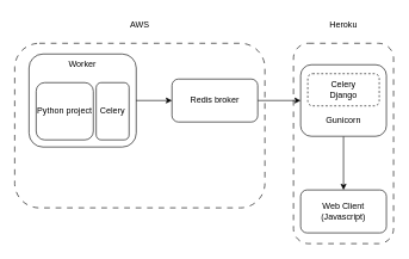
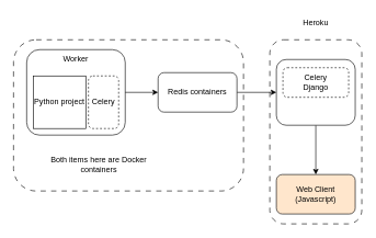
  <mxCell id="0" />
  <mxCell id="1" parent="0" />
  <mxCell id="2" value="" style="rounded=1;whiteSpace=wrap;html=1;dashed=1;dashPattern=8 8;fillColor=none;" vertex="1" parent="1"><mxGeometry x="410" y="60" width="140" height="280" as="geometry" /></mxCell>
  <mxCell id="3" style="edgeStyle=orthogonalEdgeStyle;rounded=0;orthogonalLoop=1;jettySize=auto;html=1;exitX=0.5;exitY=1;exitDx=0;exitDy=0;" edge="1" parent="1" source="18" target="6"><mxGeometry relative="1" as="geometry" /></mxCell>
  <mxCell id="4" style="edgeStyle=orthogonalEdgeStyle;rounded=0;orthogonalLoop=1;jettySize=auto;html=1;exitX=1;exitY=0.5;exitDx=0;exitDy=0;entryX=0;entryY=0.5;entryDx=0;entryDy=0;" edge="1" parent="1" source="5" target="18"><mxGeometry relative="1" as="geometry" /></mxCell>
- <mxCell id="5" value="Redis broker" style="rounded=1;whiteSpace=wrap;html=1;" vertex="1" parent="1"><mxGeometry x="240" y="110" width="120" height="60" as="geometry" /></mxCell>
- <mxCell id="6" value="Web Client (Javascript)" style="rounded=1;whiteSpace=wrap;html=1;" vertex="1" parent="1"><mxGeometry x="420" y="265" width="120" height="60" as="geometry" /></mxCell>
+ <mxCell id="5" value="Redis containers" style="rounded=1;whiteSpace=wrap;html=1;" vertex="1" parent="1"><mxGeometry x="240" y="110" width="120" height="60" as="geometry" /></mxCell>
+ <mxCell id="6" value="Web Client (Javascript)" style="rounded=1;whiteSpace=wrap;html=1;fillColor=#ffe6cc;" vertex="1" parent="1"><mxGeometry x="420" y="265" width="120" height="60" as="geometry" /></mxCell>
  <mxCell id="7" value="" style="group" vertex="1" connectable="0" parent="1"><mxGeometry x="40" y="75" width="150" height="130" as="geometry" /></mxCell>
  <mxCell id="8" value="" style="rounded=1;whiteSpace=wrap;html=1;" vertex="1" parent="7"><mxGeometry width="150" height="130" as="geometry" /></mxCell>
- <mxCell id="9" value="Python project" style="whiteSpace=wrap;html=1;aspect=fixed;rounded=1;" vertex="1" parent="7"><mxGeometry x="10" y="40" width="80" height="80" as="geometry" /></mxCell>
- <mxCell id="10" value="Celery" style="rounded=1;whiteSpace=wrap;html=1;" vertex="1" parent="7"><mxGeometry x="94" y="40" width="46" height="80" as="geometry" /></mxCell>
+ <mxCell id="9" value="Python project" style="whiteSpace=wrap;html=1;aspect=fixed;" vertex="1" parent="7"><mxGeometry x="10" y="40" width="80" height="80" as="geometry" /></mxCell>
+ <mxCell id="10" value="Celery" style="rounded=1;whiteSpace=wrap;html=1;dashed=1;" vertex="1" parent="7"><mxGeometry x="94" y="40" width="46" height="80" as="geometry" /></mxCell>
  <mxCell id="11" value="Worker" style="text;html=1;align=center;verticalAlign=middle;whiteSpace=wrap;rounded=0;" vertex="1" parent="7"><mxGeometry x="45" width="60" height="30" as="geometry" /></mxCell>
  <mxCell id="12" style="edgeStyle=orthogonalEdgeStyle;rounded=0;orthogonalLoop=1;jettySize=auto;html=1;exitX=1;exitY=0.5;exitDx=0;exitDy=0;" edge="1" parent="1" source="8" target="5"><mxGeometry relative="1" as="geometry" /></mxCell>
  <mxCell id="13" value="" style="rounded=1;whiteSpace=wrap;html=1;dashed=1;dashPattern=8 8;fillColor=none;" vertex="1" parent="1"><mxGeometry x="20" y="60" width="350" height="230" as="geometry" /></mxCell>
- <mxCell id="14" value="AWS" style="text;html=1;align=center;verticalAlign=middle;whiteSpace=wrap;rounded=0;" vertex="1" parent="1"><mxGeometry x="165" y="20" width="60" height="30" as="geometry" /></mxCell>
  <mxCell id="15" value="Heroku" style="text;html=1;align=center;verticalAlign=middle;whiteSpace=wrap;rounded=0;" vertex="1" parent="1"><mxGeometry x="450" y="20" width="60" height="30" as="geometry" /></mxCell>
+ <mxCell id="16" value="Both items here are Docker containers" style="text;html=1;align=center;verticalAlign=middle;whiteSpace=wrap;rounded=0;" vertex="1" parent="1"><mxGeometry x="50" y="235" width="200" height="30" as="geometry" /></mxCell>
  <mxCell id="17" value="" style="group" vertex="1" connectable="0" parent="1"><mxGeometry x="420" y="90" width="120" height="100" as="geometry" /></mxCell>
  <mxCell id="18" value="" style="rounded=1;whiteSpace=wrap;html=1;" vertex="1" parent="17"><mxGeometry width="120" height="100" as="geometry" /></mxCell>
  <mxCell id="19" value="Celery&lt;br&gt;Django" style="rounded=1;whiteSpace=wrap;html=1;dashed=1;" vertex="1" parent="17"><mxGeometry x="10" y="12.5" width="100" height="45" as="geometry" /></mxCell>
- <mxCell id="20" value="Gunicorn" style="text;html=1;align=center;verticalAlign=middle;whiteSpace=wrap;rounded=0;" vertex="1" parent="17"><mxGeometry x="30" y="62.5" width="60" height="30" as="geometry" /></mxCell>
